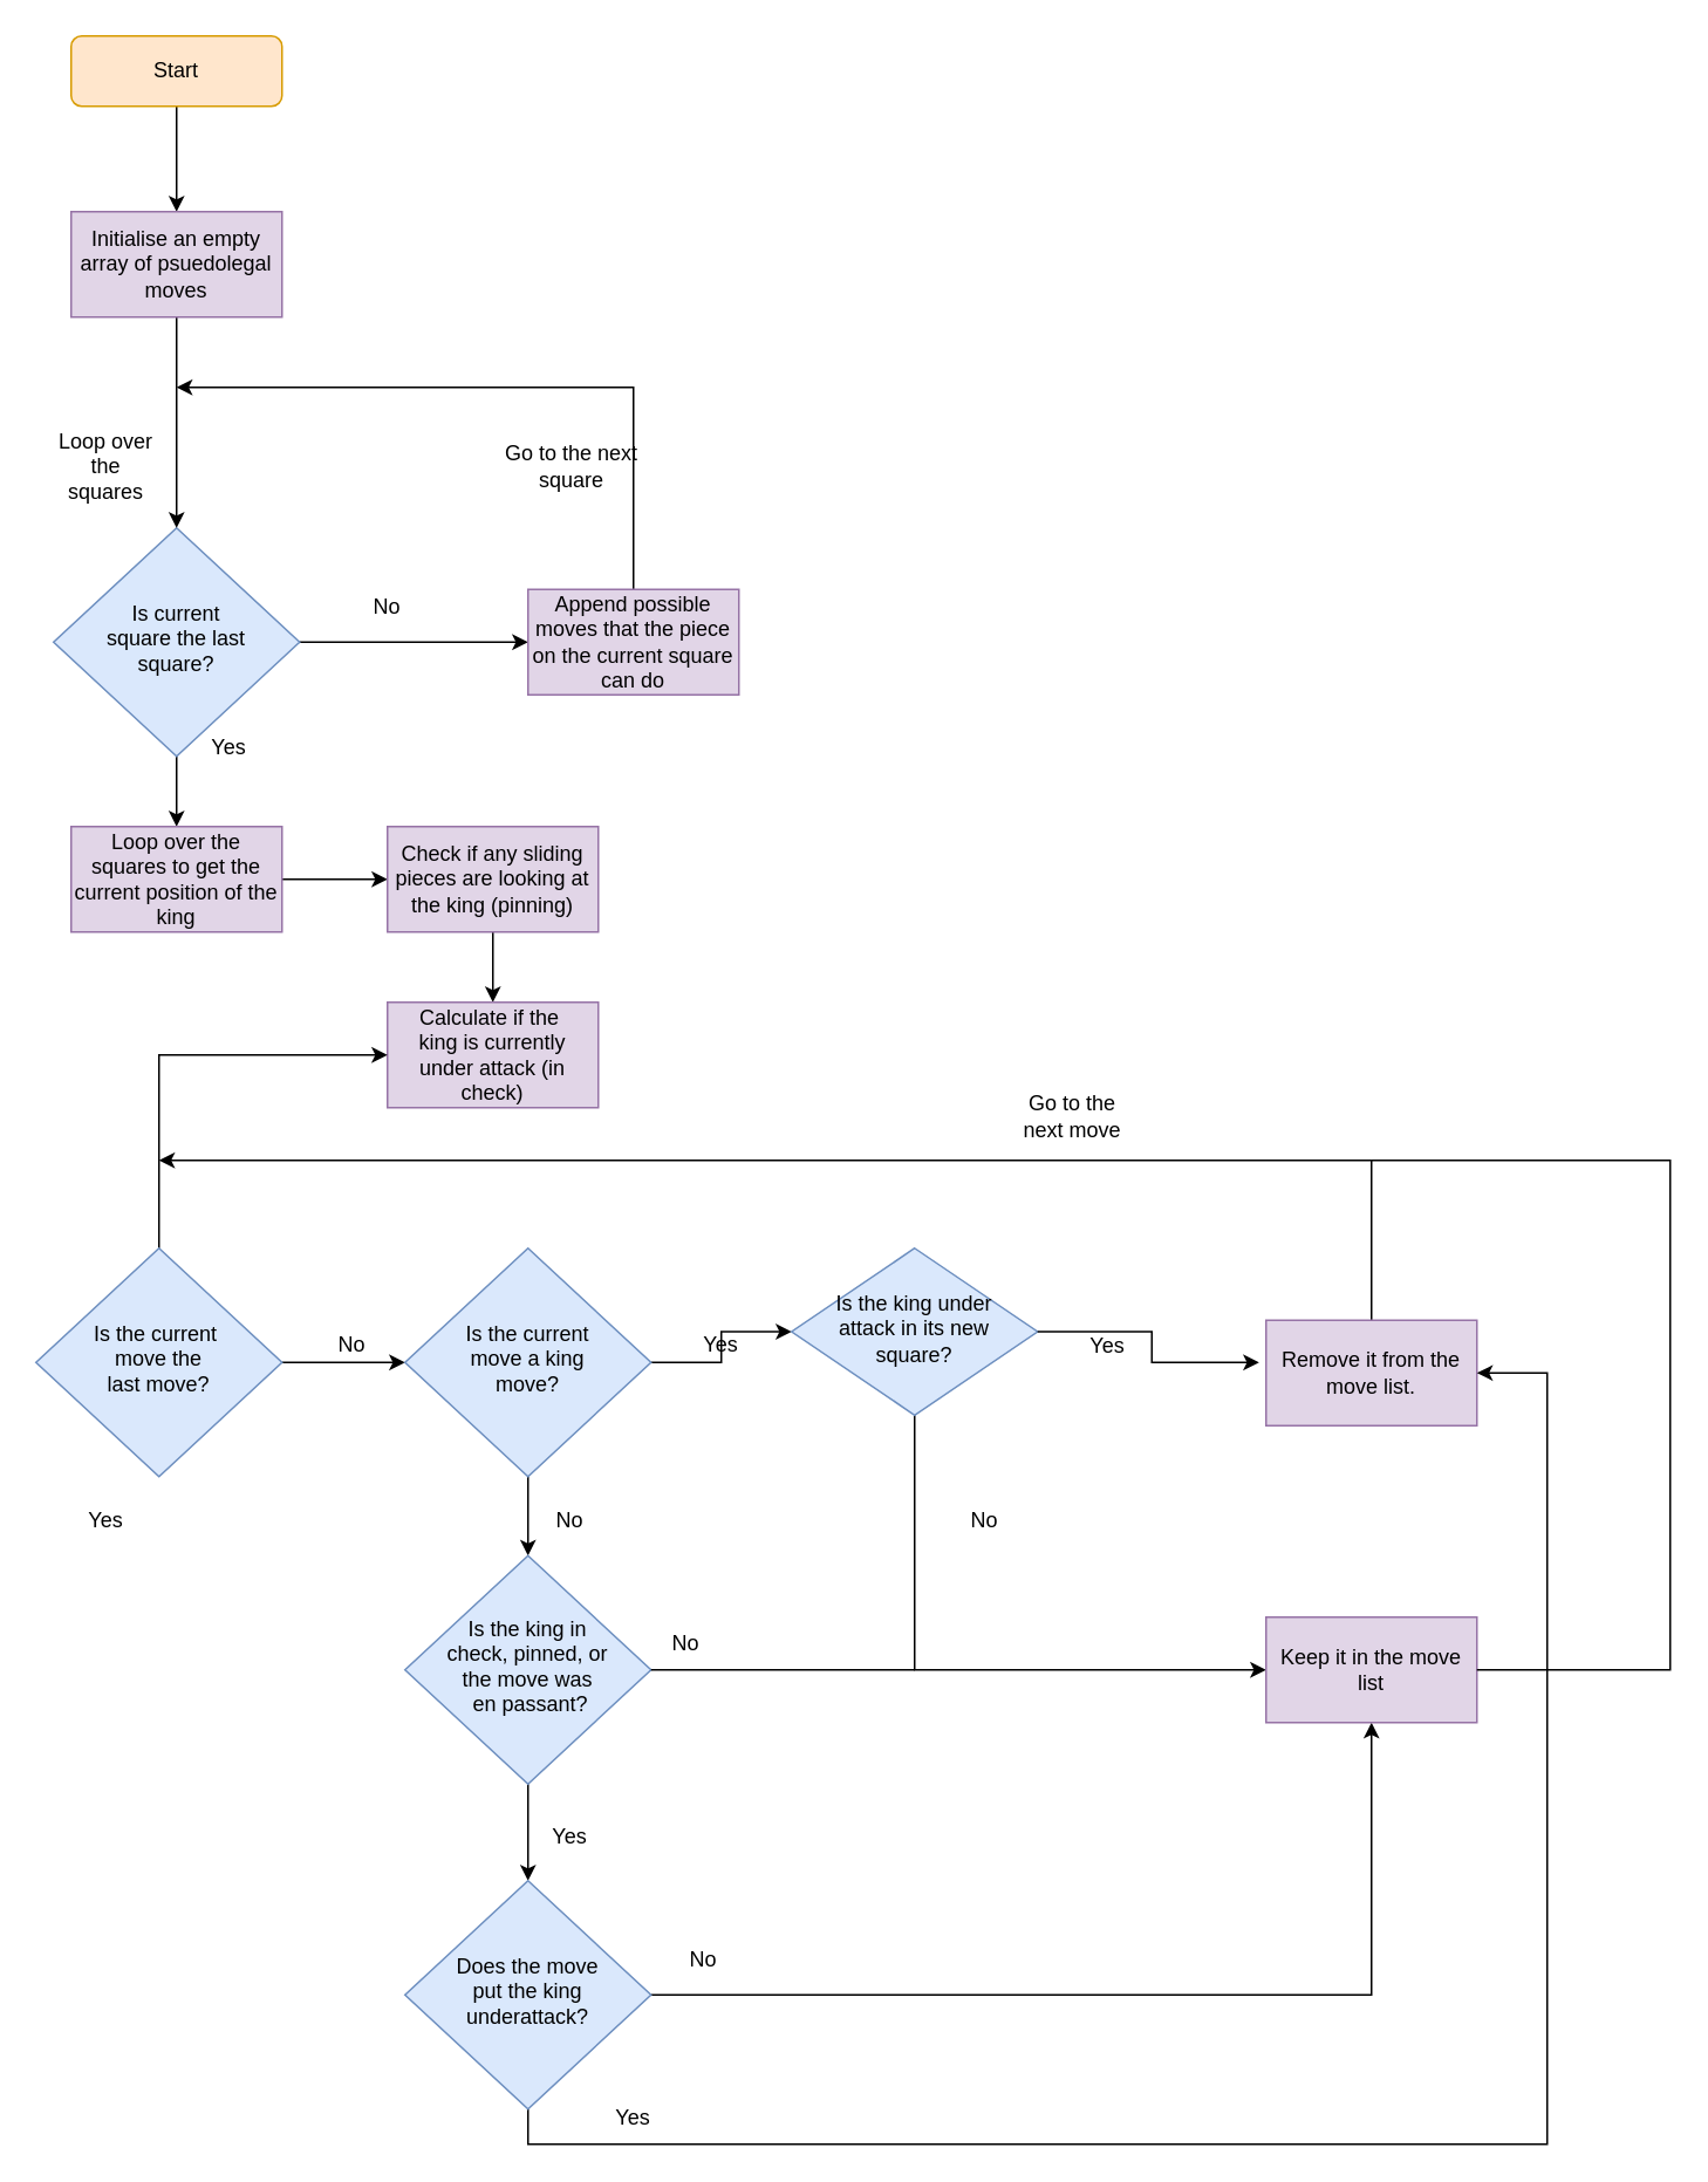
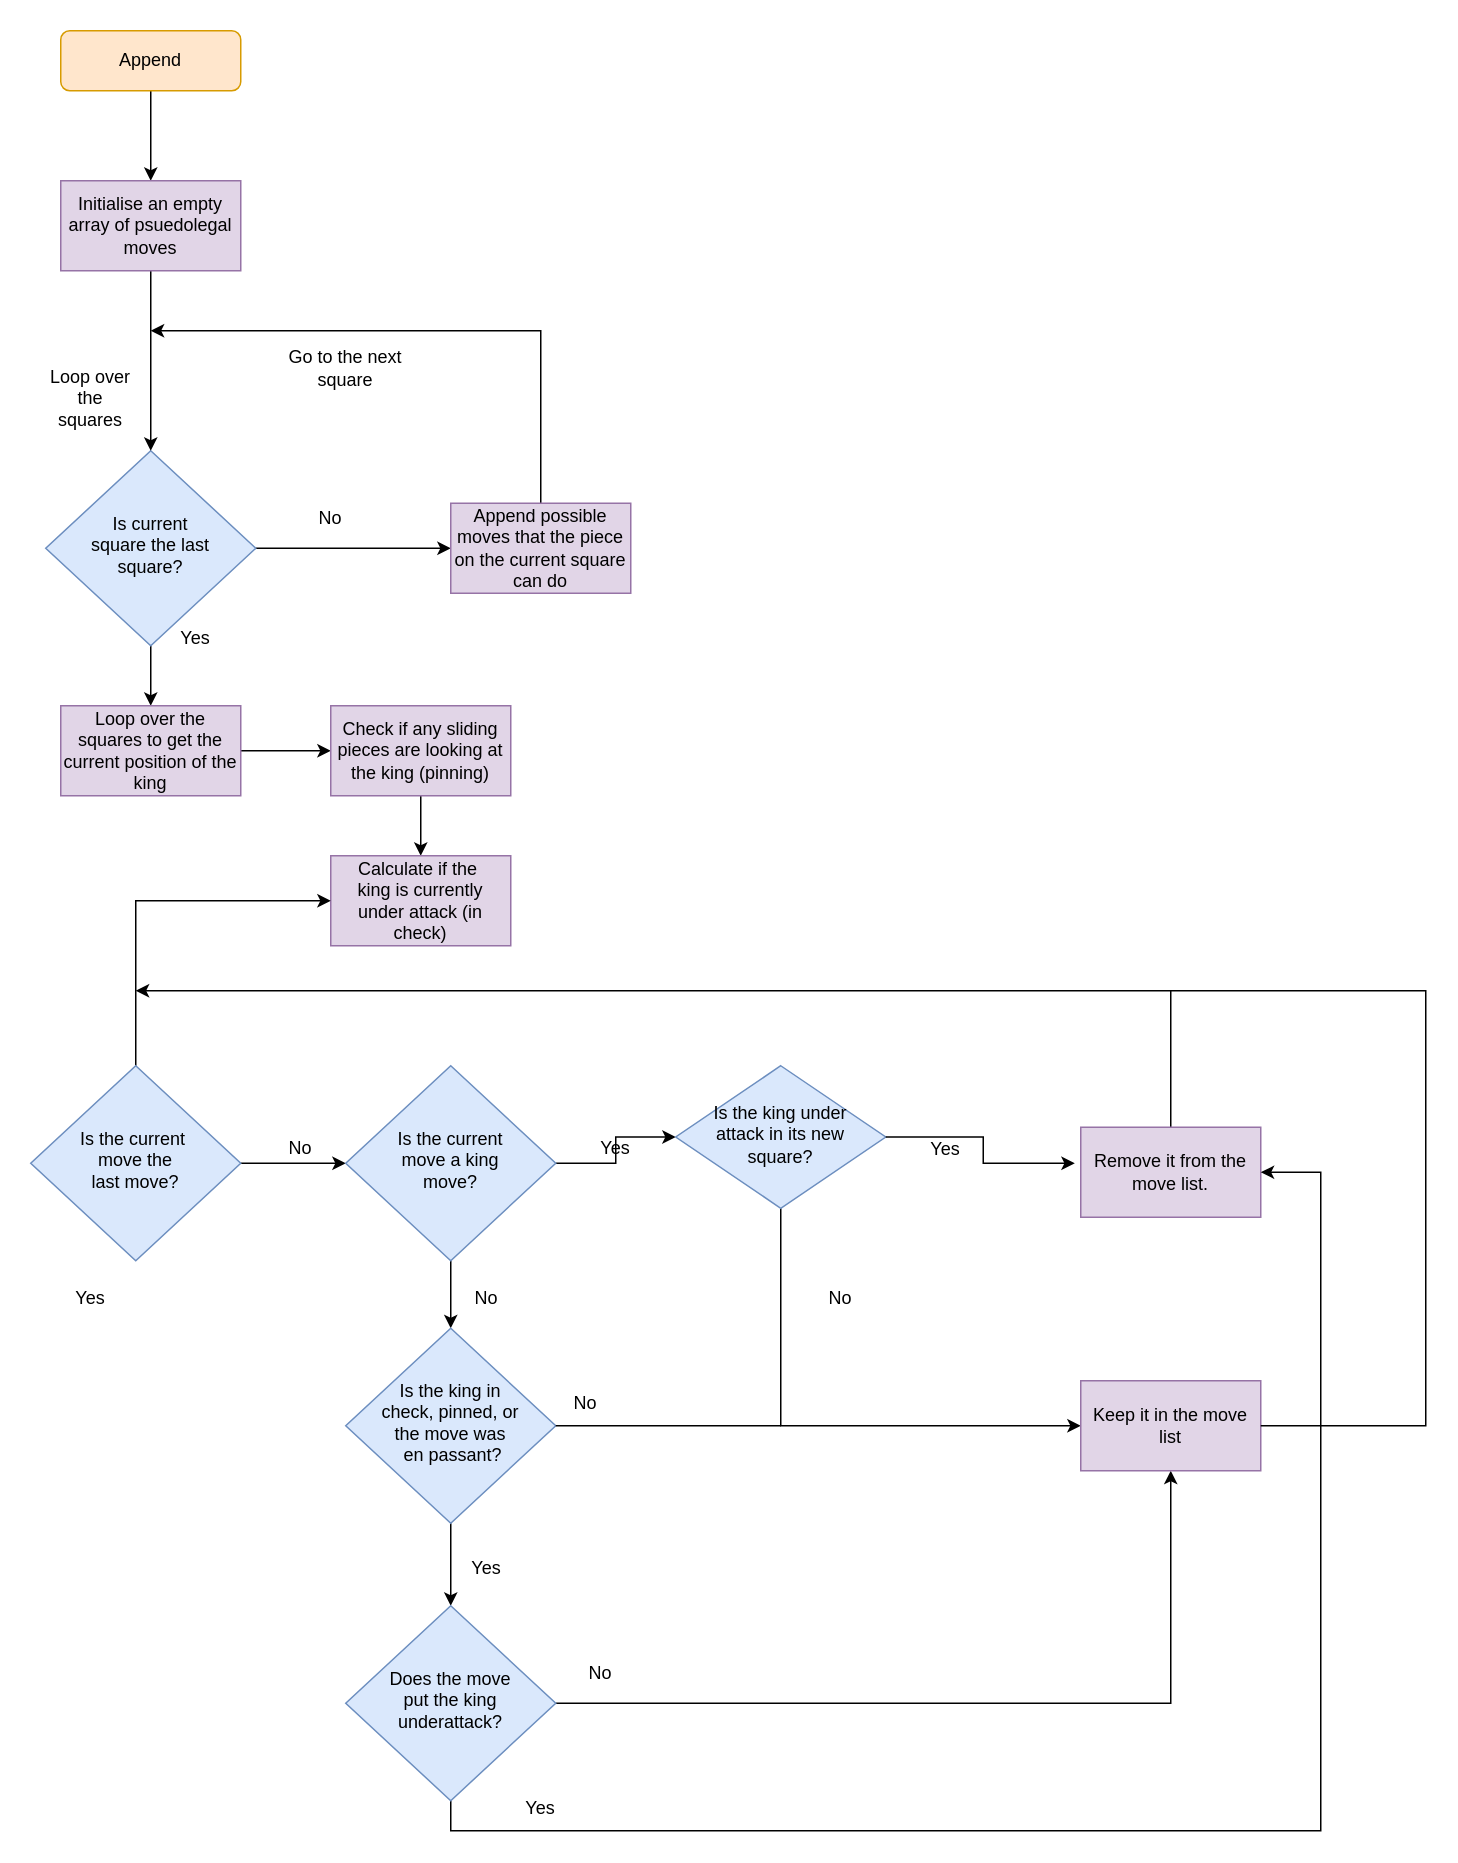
  <mxCell id="0" />
  <mxCell id="1" parent="0" />
  <mxCell id="2" style="edgeStyle=orthogonalEdgeStyle;rounded=0;orthogonalLoop=1;jettySize=auto;html=1;entryX=0.5;entryY=0;entryDx=0;entryDy=0;" edge="1" parent="1" source="3" target="10"><mxGeometry relative="1" as="geometry" /></mxCell>
- <mxCell id="3" value="Start" style="rounded=1;whiteSpace=wrap;html=1;fontSize=12;glass=0;strokeWidth=1;shadow=0;fillColor=#ffe6cc;strokeColor=#d79b00;" parent="1" vertex="1"><mxGeometry x="40" y="20" width="120" height="40" as="geometry" /></mxCell>
+ <mxCell id="3" value="Append" style="rounded=1;whiteSpace=wrap;html=1;fontSize=12;glass=0;strokeWidth=1;shadow=0;fillColor=#ffe6cc;strokeColor=#d79b00;" parent="1" vertex="1"><mxGeometry x="40" y="20" width="120" height="40" as="geometry" /></mxCell>
  <mxCell id="4" style="edgeStyle=orthogonalEdgeStyle;rounded=0;orthogonalLoop=1;jettySize=auto;html=1;entryX=0;entryY=0.5;entryDx=0;entryDy=0;" edge="1" parent="1" source="6" target="8"><mxGeometry relative="1" as="geometry" /></mxCell>
  <mxCell id="5" style="edgeStyle=orthogonalEdgeStyle;rounded=0;orthogonalLoop=1;jettySize=auto;html=1;entryX=0.5;entryY=0;entryDx=0;entryDy=0;" edge="1" parent="1" source="6" target="14"><mxGeometry relative="1" as="geometry" /></mxCell>
  <mxCell id="6" value="&lt;div&gt;Is current&lt;/div&gt;&lt;div&gt;square the last&lt;/div&gt;&lt;div&gt;square?&lt;/div&gt;" style="rhombus;whiteSpace=wrap;html=1;shadow=0;fontFamily=Helvetica;fontSize=12;align=center;strokeWidth=1;spacing=6;spacingTop=-4;fillColor=#dae8fc;strokeColor=#6c8ebf;" parent="1" vertex="1"><mxGeometry x="30" y="300" width="140" height="130" as="geometry" /></mxCell>
  <mxCell id="7" style="edgeStyle=orthogonalEdgeStyle;rounded=0;orthogonalLoop=1;jettySize=auto;html=1;exitX=0.5;exitY=0;exitDx=0;exitDy=0;" edge="1" parent="1" source="8"><mxGeometry relative="1" as="geometry"><mxPoint x="100" y="220" as="targetPoint" /><mxPoint x="360" y="315" as="sourcePoint" /><Array as="points"><mxPoint x="360" y="220" /></Array></mxGeometry></mxCell>
  <mxCell id="8" value="Append possible moves that the piece on the current square can do" style="rounded=0;whiteSpace=wrap;html=1;fillColor=#e1d5e7;strokeColor=#9673a6;" vertex="1" parent="1"><mxGeometry x="300" y="335" width="120" height="60" as="geometry" /></mxCell>
  <mxCell id="9" style="edgeStyle=orthogonalEdgeStyle;rounded=0;orthogonalLoop=1;jettySize=auto;html=1;entryX=0.5;entryY=0;entryDx=0;entryDy=0;" edge="1" parent="1" source="10" target="6"><mxGeometry relative="1" as="geometry" /></mxCell>
  <mxCell id="10" value="Initialise an empty array of psuedolegal moves" style="rounded=0;whiteSpace=wrap;html=1;fillColor=#e1d5e7;strokeColor=#9673a6;" vertex="1" parent="1"><mxGeometry x="40" y="120" width="120" height="60" as="geometry" /></mxCell>
  <mxCell id="11" value="No" style="text;html=1;strokeColor=none;fillColor=none;align=center;verticalAlign=middle;whiteSpace=wrap;rounded=0;" vertex="1" parent="1"><mxGeometry x="190" y="330" width="60" height="30" as="geometry" /></mxCell>
- <mxCell id="12" value="Go to the next square" style="text;html=1;strokeColor=none;fillColor=none;align=center;verticalAlign=middle;whiteSpace=wrap;rounded=0;" vertex="1" parent="1"><mxGeometry x="285" y="250" width="80" height="30" as="geometry" /></mxCell>
+ <mxCell id="12" value="Go to the next square" style="text;html=1;strokeColor=none;fillColor=none;align=center;verticalAlign=middle;whiteSpace=wrap;rounded=0;" vertex="1" parent="1"><mxGeometry x="190" y="230" width="80" height="30" as="geometry" /></mxCell>
  <mxCell id="13" style="edgeStyle=orthogonalEdgeStyle;rounded=0;orthogonalLoop=1;jettySize=auto;html=1;entryX=0;entryY=0.5;entryDx=0;entryDy=0;" edge="1" parent="1" source="14" target="17"><mxGeometry relative="1" as="geometry" /></mxCell>
  <mxCell id="14" value="Loop over the squares to get the current position of the king" style="rounded=0;whiteSpace=wrap;html=1;fillColor=#e1d5e7;strokeColor=#9673a6;" vertex="1" parent="1"><mxGeometry x="40" y="470" width="120" height="60" as="geometry" /></mxCell>
  <mxCell id="15" value="Yes" style="text;html=1;strokeColor=none;fillColor=none;align=center;verticalAlign=middle;whiteSpace=wrap;rounded=0;" vertex="1" parent="1"><mxGeometry x="100" y="410" width="60" height="30" as="geometry" /></mxCell>
  <mxCell id="16" style="edgeStyle=orthogonalEdgeStyle;rounded=0;orthogonalLoop=1;jettySize=auto;html=1;entryX=0.5;entryY=0;entryDx=0;entryDy=0;" edge="1" parent="1" source="17" target="18"><mxGeometry relative="1" as="geometry" /></mxCell>
  <mxCell id="17" value="Check if any sliding pieces are looking at the king (pinning)" style="rounded=0;whiteSpace=wrap;html=1;fillColor=#e1d5e7;strokeColor=#9673a6;" vertex="1" parent="1"><mxGeometry x="220" y="470" width="120" height="60" as="geometry" /></mxCell>
  <mxCell id="18" value="&lt;div&gt;Calculate if the&amp;nbsp;&lt;/div&gt;&lt;div&gt;king is currently&lt;/div&gt;&lt;div&gt;under attack (in check)&lt;br&gt;&lt;/div&gt;" style="rounded=0;whiteSpace=wrap;html=1;fillColor=#e1d5e7;strokeColor=#9673a6;" vertex="1" parent="1"><mxGeometry x="220" y="570" width="120" height="60" as="geometry" /></mxCell>
  <mxCell id="19" style="edgeStyle=orthogonalEdgeStyle;rounded=0;orthogonalLoop=1;jettySize=auto;html=1;entryX=0;entryY=0.5;entryDx=0;entryDy=0;" edge="1" parent="1" source="21" target="26"><mxGeometry relative="1" as="geometry" /></mxCell>
  <mxCell id="20" style="edgeStyle=orthogonalEdgeStyle;rounded=0;orthogonalLoop=1;jettySize=auto;html=1;entryX=0;entryY=0.5;entryDx=0;entryDy=0;" edge="1" parent="1" source="21" target="18"><mxGeometry relative="1" as="geometry"><mxPoint x="140" y="580" as="targetPoint" /><Array as="points"><mxPoint x="90" y="600" /></Array></mxGeometry></mxCell>
  <mxCell id="21" value="&lt;div&gt;Is the current&amp;nbsp;&lt;/div&gt;&lt;div&gt;move the&lt;/div&gt;&lt;div&gt;last move?&lt;/div&gt;" style="rhombus;whiteSpace=wrap;html=1;shadow=0;fontFamily=Helvetica;fontSize=12;align=center;strokeWidth=1;spacing=6;spacingTop=-4;fillColor=#dae8fc;strokeColor=#6c8ebf;" vertex="1" parent="1"><mxGeometry x="20" y="710" width="140" height="130" as="geometry" /></mxCell>
  <mxCell id="22" value="Loop over the squares" style="text;html=1;strokeColor=none;fillColor=none;align=center;verticalAlign=middle;whiteSpace=wrap;rounded=0;" vertex="1" parent="1"><mxGeometry x="30" y="250" width="60" height="30" as="geometry" /></mxCell>
  <mxCell id="23" value="Yes" style="text;html=1;strokeColor=none;fillColor=none;align=center;verticalAlign=middle;whiteSpace=wrap;rounded=0;" vertex="1" parent="1"><mxGeometry x="30" y="850" width="60" height="30" as="geometry" /></mxCell>
  <mxCell id="24" style="edgeStyle=orthogonalEdgeStyle;rounded=0;orthogonalLoop=1;jettySize=auto;html=1;entryX=0;entryY=0.5;entryDx=0;entryDy=0;" edge="1" parent="1" source="26" target="29"><mxGeometry relative="1" as="geometry" /></mxCell>
  <mxCell id="25" style="edgeStyle=orthogonalEdgeStyle;rounded=0;orthogonalLoop=1;jettySize=auto;html=1;entryX=0.5;entryY=0;entryDx=0;entryDy=0;" edge="1" parent="1" source="26" target="33"><mxGeometry relative="1" as="geometry" /></mxCell>
  <mxCell id="26" value="&lt;div&gt;Is the current&lt;/div&gt;&lt;div&gt;move a king&lt;/div&gt;&lt;div&gt;move?&lt;/div&gt;" style="rhombus;whiteSpace=wrap;html=1;shadow=0;fontFamily=Helvetica;fontSize=12;align=center;strokeWidth=1;spacing=6;spacingTop=-4;fillColor=#dae8fc;strokeColor=#6c8ebf;" vertex="1" parent="1"><mxGeometry x="230" y="710" width="140" height="130" as="geometry" /></mxCell>
  <mxCell id="27" value="No" style="text;html=1;strokeColor=none;fillColor=none;align=center;verticalAlign=middle;whiteSpace=wrap;rounded=0;" vertex="1" parent="1"><mxGeometry x="294" y="850" width="60" height="30" as="geometry" /></mxCell>
  <mxCell id="28" style="edgeStyle=orthogonalEdgeStyle;rounded=0;orthogonalLoop=1;jettySize=auto;html=1;entryX=0;entryY=0.5;entryDx=0;entryDy=0;" edge="1" parent="1" source="29" target="42"><mxGeometry relative="1" as="geometry"><mxPoint x="520" y="960" as="targetPoint" /><Array as="points"><mxPoint x="520" y="950" /></Array></mxGeometry></mxCell>
  <mxCell id="29" value="&lt;div&gt;Is the king under&lt;/div&gt;&lt;div&gt;attack in its new square?&lt;/div&gt;" style="rhombus;whiteSpace=wrap;html=1;shadow=0;fontFamily=Helvetica;fontSize=12;align=center;strokeWidth=1;spacing=6;spacingTop=-4;fillColor=#dae8fc;strokeColor=#6c8ebf;" vertex="1" parent="1"><mxGeometry x="450" y="710" width="140" height="95" as="geometry" /></mxCell>
  <mxCell id="30" style="edgeStyle=orthogonalEdgeStyle;rounded=0;orthogonalLoop=1;jettySize=auto;html=1;" edge="1" parent="1" source="31"><mxGeometry relative="1" as="geometry"><mxPoint x="90" y="660" as="targetPoint" /><Array as="points"><mxPoint x="780" y="660" /></Array></mxGeometry></mxCell>
  <mxCell id="31" value="Remove it from the move list." style="rounded=0;whiteSpace=wrap;html=1;fillColor=#e1d5e7;strokeColor=#9673a6;" vertex="1" parent="1"><mxGeometry x="720" y="751" width="120" height="60" as="geometry" /></mxCell>
  <mxCell id="32" style="edgeStyle=orthogonalEdgeStyle;rounded=0;orthogonalLoop=1;jettySize=auto;html=1;entryX=0.5;entryY=0;entryDx=0;entryDy=0;" edge="1" parent="1" source="33" target="36"><mxGeometry relative="1" as="geometry" /></mxCell>
  <mxCell id="33" value="&lt;div&gt;Is the king in&lt;/div&gt;&lt;div&gt;check, pinned, or&lt;/div&gt;&lt;div&gt;the move was&lt;/div&gt;&lt;div&gt;&amp;nbsp;en passant?&lt;/div&gt;" style="rhombus;whiteSpace=wrap;html=1;shadow=0;fontFamily=Helvetica;fontSize=12;align=center;strokeWidth=1;spacing=6;spacingTop=-4;fillColor=#dae8fc;strokeColor=#6c8ebf;" vertex="1" parent="1"><mxGeometry x="230" y="885" width="140" height="130" as="geometry" /></mxCell>
  <mxCell id="34" style="edgeStyle=orthogonalEdgeStyle;rounded=0;orthogonalLoop=1;jettySize=auto;html=1;entryX=0.5;entryY=1;entryDx=0;entryDy=0;" edge="1" parent="1" source="36" target="42"><mxGeometry relative="1" as="geometry" /></mxCell>
  <mxCell id="35" style="edgeStyle=orthogonalEdgeStyle;rounded=0;orthogonalLoop=1;jettySize=auto;html=1;entryX=1;entryY=0.5;entryDx=0;entryDy=0;" edge="1" parent="1" source="36" target="31"><mxGeometry relative="1" as="geometry"><Array as="points"><mxPoint x="300" y="1220" /><mxPoint x="880" y="1220" /><mxPoint x="880" y="781" /></Array></mxGeometry></mxCell>
  <mxCell id="36" value="&lt;div&gt;Does the move&lt;/div&gt;&lt;div&gt;put the king&lt;/div&gt;&lt;div&gt;underattack?&lt;/div&gt;" style="rhombus;whiteSpace=wrap;html=1;shadow=0;fontFamily=Helvetica;fontSize=12;align=center;strokeWidth=1;spacing=6;spacingTop=-4;fillColor=#dae8fc;strokeColor=#6c8ebf;" vertex="1" parent="1"><mxGeometry x="230" y="1070" width="140" height="130" as="geometry" /></mxCell>
  <mxCell id="37" value="No" style="text;html=1;strokeColor=none;fillColor=none;align=center;verticalAlign=middle;whiteSpace=wrap;rounded=0;" vertex="1" parent="1"><mxGeometry x="370" y="1100" width="60" height="30" as="geometry" /></mxCell>
  <mxCell id="38" value="Yes" style="text;html=1;strokeColor=none;fillColor=none;align=center;verticalAlign=middle;whiteSpace=wrap;rounded=0;" vertex="1" parent="1"><mxGeometry x="330" y="1190" width="60" height="30" as="geometry" /></mxCell>
  <mxCell id="39" value="No" style="text;html=1;strokeColor=none;fillColor=none;align=center;verticalAlign=middle;whiteSpace=wrap;rounded=0;" vertex="1" parent="1"><mxGeometry x="170" y="750" width="60" height="30" as="geometry" /></mxCell>
  <mxCell id="40" value="Yes" style="text;html=1;strokeColor=none;fillColor=none;align=center;verticalAlign=middle;whiteSpace=wrap;rounded=0;" vertex="1" parent="1"><mxGeometry x="294" y="1030" width="60" height="30" as="geometry" /></mxCell>
  <mxCell id="41" value="Yes" style="text;html=1;strokeColor=none;fillColor=none;align=center;verticalAlign=middle;whiteSpace=wrap;rounded=0;" vertex="1" parent="1"><mxGeometry x="600" y="751" width="60" height="30" as="geometry" /></mxCell>
  <mxCell id="42" value="Keep it in the move list" style="rounded=0;whiteSpace=wrap;html=1;fillColor=#e1d5e7;strokeColor=#9673a6;" vertex="1" parent="1"><mxGeometry x="720" y="920" width="120" height="60" as="geometry" /></mxCell>
  <mxCell id="43" value="" style="endArrow=none;html=1;rounded=0;exitX=1;exitY=0.5;exitDx=0;exitDy=0;" edge="1" parent="1" source="33"><mxGeometry width="50" height="50" relative="1" as="geometry"><mxPoint x="260" y="890" as="sourcePoint" /><mxPoint x="520" y="950" as="targetPoint" /></mxGeometry></mxCell>
  <mxCell id="44" value="No" style="text;html=1;strokeColor=none;fillColor=none;align=center;verticalAlign=middle;whiteSpace=wrap;rounded=0;" vertex="1" parent="1"><mxGeometry x="360" y="920" width="60" height="30" as="geometry" /></mxCell>
  <mxCell id="45" value="No" style="text;html=1;strokeColor=none;fillColor=none;align=center;verticalAlign=middle;whiteSpace=wrap;rounded=0;" vertex="1" parent="1"><mxGeometry x="530" y="850" width="60" height="30" as="geometry" /></mxCell>
  <mxCell id="46" value="Yes" style="text;html=1;strokeColor=none;fillColor=none;align=center;verticalAlign=middle;whiteSpace=wrap;rounded=0;" vertex="1" parent="1"><mxGeometry x="380" y="750" width="60" height="30" as="geometry" /></mxCell>
  <mxCell id="47" style="edgeStyle=orthogonalEdgeStyle;rounded=0;orthogonalLoop=1;jettySize=auto;html=1;entryX=-0.033;entryY=0.4;entryDx=0;entryDy=0;entryPerimeter=0;" edge="1" parent="1" source="29" target="31"><mxGeometry relative="1" as="geometry" /></mxCell>
  <mxCell id="48" value="" style="endArrow=none;html=1;rounded=0;exitX=1;exitY=0.5;exitDx=0;exitDy=0;" edge="1" parent="1" source="42"><mxGeometry width="50" height="50" relative="1" as="geometry"><mxPoint x="430" y="890" as="sourcePoint" /><mxPoint x="780" y="660" as="targetPoint" /><Array as="points"><mxPoint x="950" y="950" /><mxPoint x="950" y="660" /></Array></mxGeometry></mxCell>
- <mxCell id="49" value="Go to the next move" style="text;html=1;strokeColor=none;fillColor=none;align=center;verticalAlign=middle;whiteSpace=wrap;rounded=0;" vertex="1" parent="1"><mxGeometry x="580" y="620" width="60" height="30" as="geometry" /></mxCell>
